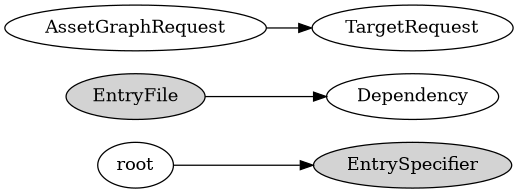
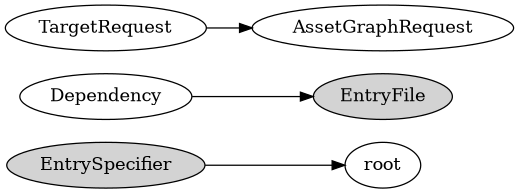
  digraph {
    rankdir=LR
    EntrySpecifier [style=filled]
    EntryFile [style=filled]
    Dependency
    root
    AssetGraphRequest
    TargetRequest
    subgraph sub_1 {
      EntrySpecifier
      EntryFile
      Dependency
      root
    }
    subgraph sub_2 {
      AssetGraphRequest
      TargetRequest
    }
-   EntryFile -> Dependency
-   root -> EntrySpecifier
-   AssetGraphRequest -> TargetRequest
+   Dependency -> EntryFile
+   EntrySpecifier -> root
+   TargetRequest -> AssetGraphRequest
  }
